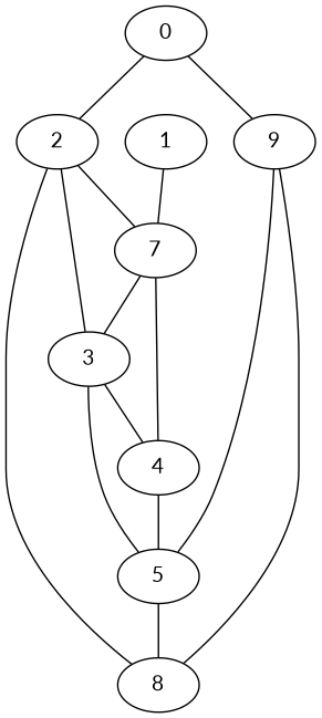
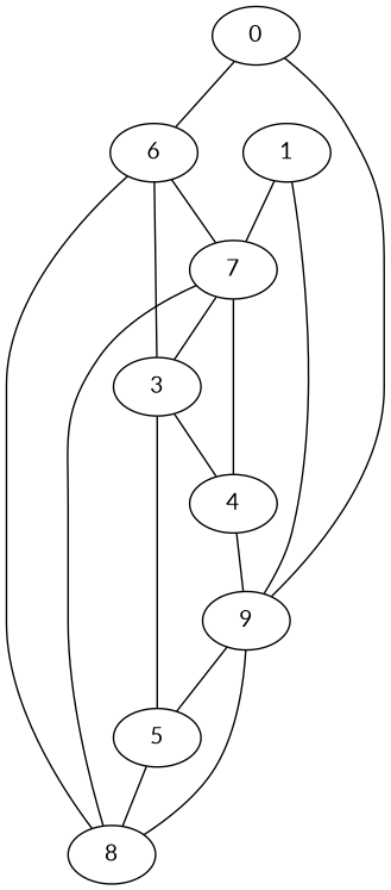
  graph {
    fontname=Lato
    node [fontname=Lato]
    edge [fontname=Lato]
    n1 [label=9]
    5
    8
    3
    4
-   6 [label=2]
+   6
    7
    0
    1
    n1 -- 5
    n1 -- 8
    5 -- 8
    3 -- 5
    3 -- 4
    3 -- 6
-   4 -- 5
+   4 -- n1
    4 -- 7
    6 -- 8
    6 -- 7
+   7 -- 8
    7 -- 3
    0 -- n1
    0 -- 6
+   1 -- n1
    1 -- 7
  }
